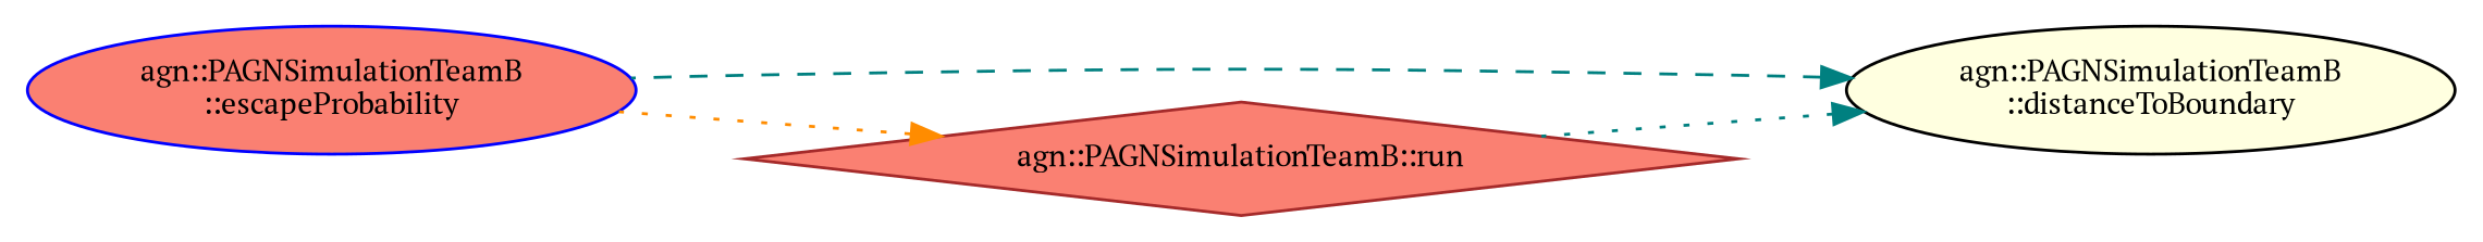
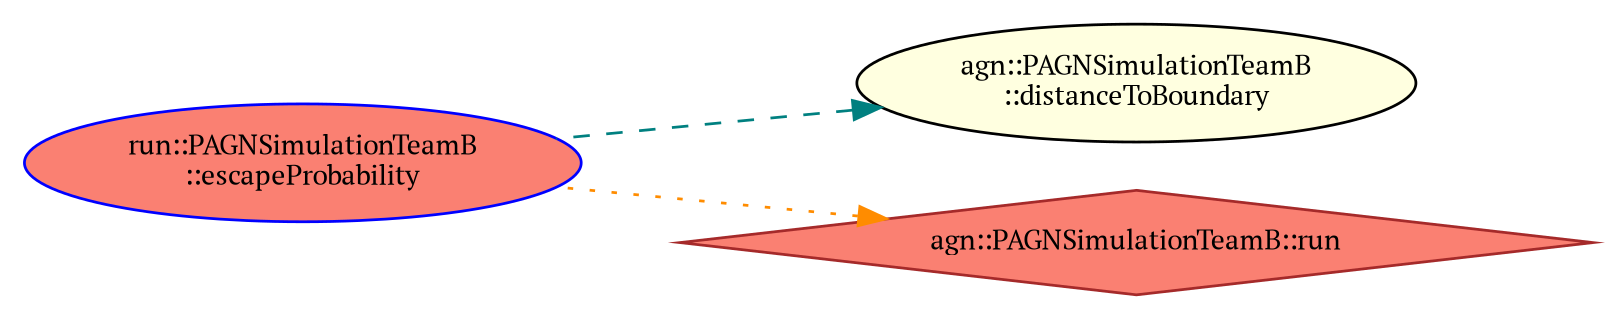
  digraph {
    fontname="PT Serif"
    rankdir=RL
    node [fillcolor=salmon fontname="PT Serif" fontsize=10 shape=ellipse style=filled]
    edge [color=teal dir=back fontname="PT Serif" fontsize=10 labelfontname=Helvetica labelfontsize=10 style=dotted]
    n1 [color=black fillcolor=lightyellow fontcolor=black height=0.2 label="agn::PAGNSimulationTeamB\l::distanceToBoundary" width=0.4]
-   n2 [color=blue height=0.2 label="agn::PAGNSimulationTeamB\l::escapeProbability" width=0.4]
+   n2 [color=blue height=0.2 label="run::PAGNSimulationTeamB\l::escapeProbability" width=0.4]
    n3 [color=brown height=0.2 label="agn::PAGNSimulationTeamB::run" shape=diamond width=0.4]
    n1 -> n2 [style=dashed]
-   n1 -> n3
    n3 -> n2 [color=darkorange]
  }
